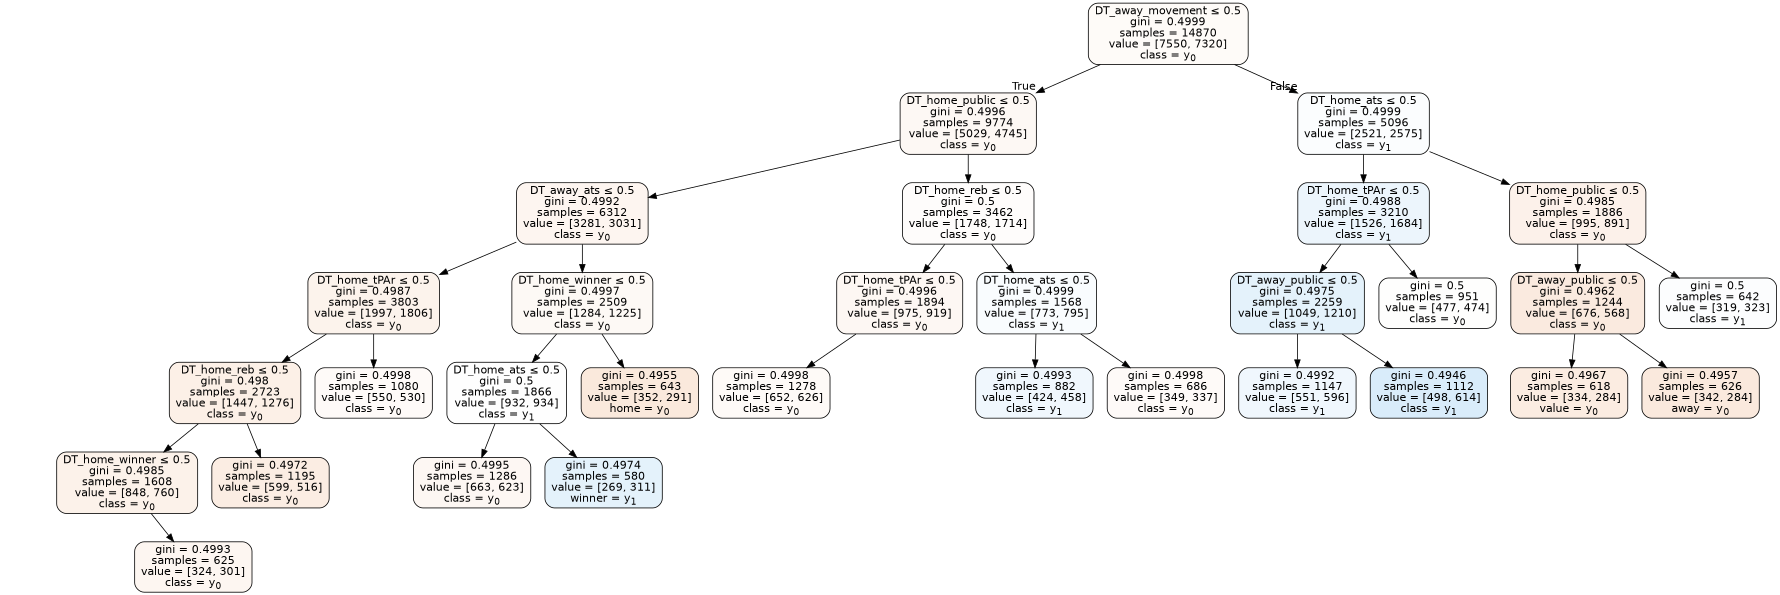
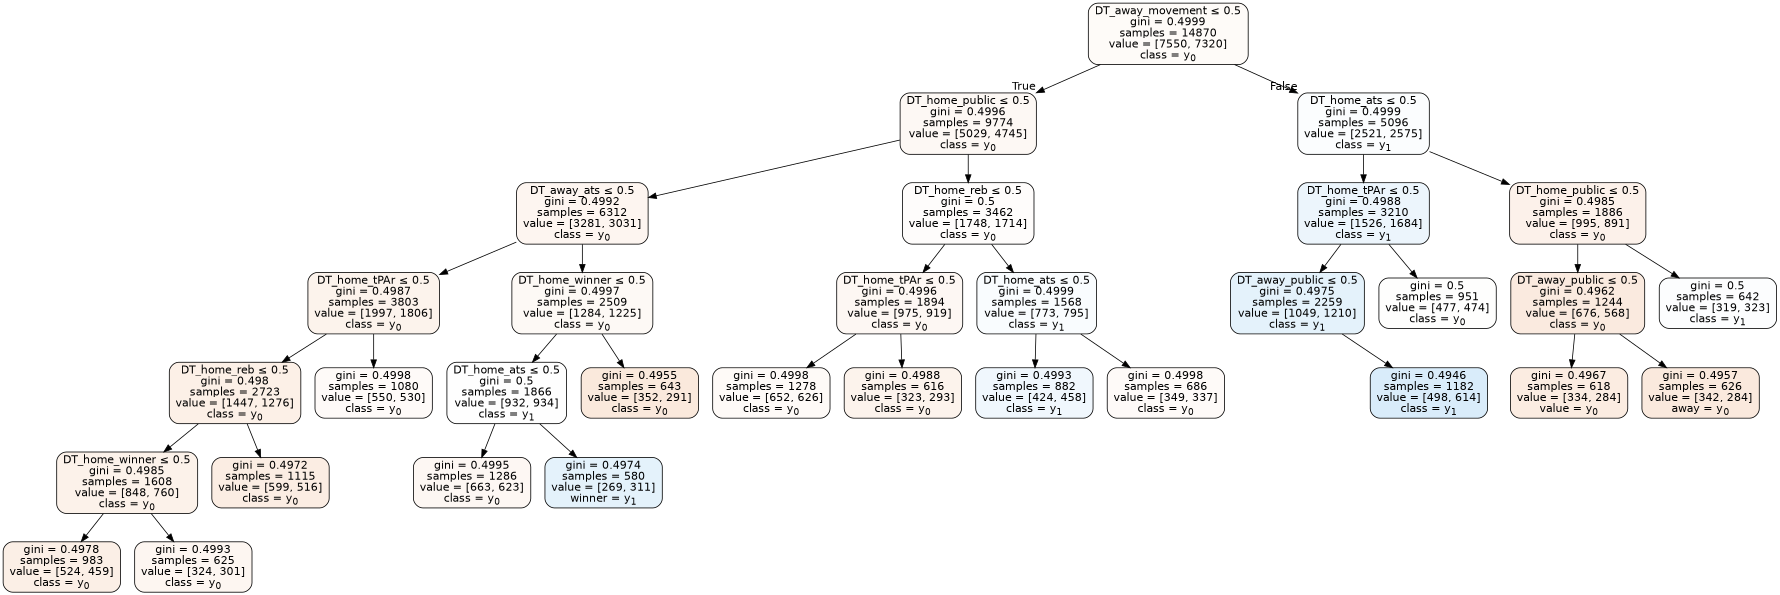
  digraph {
    node [color=black fillcolor="#e5813918" fontname=helvetica shape=box style="filled, rounded"]
    edge [fontname=helvetica]
    n1 [fillcolor="#e5813908" label=<DT_away_movement &le; 0.5<br/>gini = 0.4999<br/>samples = 14870<br/>value = [7550, 7320]<br/>class = y<SUB>0</SUB>>]
    n2 [fillcolor="#e581390e" label=<DT_home_public &le; 0.5<br/>gini = 0.4996<br/>samples = 9774<br/>value = [5029, 4745]<br/>class = y<SUB>0</SUB>>]
    n3 [fillcolor="#399de505" label=<DT_home_ats &le; 0.5<br/>gini = 0.4999<br/>samples = 5096<br/>value = [2521, 2575]<br/>class = y<SUB>1</SUB>>]
    n4 [fillcolor="#e5813913" label=<DT_away_ats &le; 0.5<br/>gini = 0.4992<br/>samples = 6312<br/>value = [3281, 3031]<br/>class = y<SUB>0</SUB>>]
    n5 [fillcolor="#e5813905" label=<DT_home_reb &le; 0.5<br/>gini = 0.5<br/>samples = 3462<br/>value = [1748, 1714]<br/>class = y<SUB>0</SUB>>]
    n6 [fillcolor="#399de518" label=<DT_home_tPAr &le; 0.5<br/>gini = 0.4988<br/>samples = 3210<br/>value = [1526, 1684]<br/>class = y<SUB>1</SUB>>]
    n7 [fillcolor="#e581391b" label=<DT_home_public &le; 0.5<br/>gini = 0.4985<br/>samples = 1886<br/>value = [995, 891]<br/>class = y<SUB>0</SUB>>]
    n8 [label=<DT_home_tPAr &le; 0.5<br/>gini = 0.4987<br/>samples = 3803<br/>value = [1997, 1806]<br/>class = y<SUB>0</SUB>>]
    n9 [fillcolor="#e581390c" label=<DT_home_winner &le; 0.5<br/>gini = 0.4997<br/>samples = 2509<br/>value = [1284, 1225]<br/>class = y<SUB>0</SUB>>]
    n10 [fillcolor="#e581390f" label=<DT_home_tPAr &le; 0.5<br/>gini = 0.4996<br/>samples = 1894<br/>value = [975, 919]<br/>class = y<SUB>0</SUB>>]
    n11 [fillcolor="#399de507" label=<DT_home_ats &le; 0.5<br/>gini = 0.4999<br/>samples = 1568<br/>value = [773, 795]<br/>class = y<SUB>1</SUB>>]
    n12 [fillcolor="#e581391e" label=<DT_home_reb &le; 0.5<br/>gini = 0.498<br/>samples = 2723<br/>value = [1447, 1276]<br/>class = y<SUB>0</SUB>>]
    n13 [fillcolor="#e5813909" label=<gini = 0.4998<br/>samples = 1080<br/>value = [550, 530]<br/>class = y<SUB>0</SUB>>]
    n14 [fillcolor="#399de501" label=<DT_home_ats &le; 0.5<br/>gini = 0.5<br/>samples = 1866<br/>value = [932, 934]<br/>class = y<SUB>1</SUB>>]
-   n15 [fillcolor="#e581392c" label=<gini = 0.4955<br/>samples = 643<br/>value = [352, 291]<br/>home = y<SUB>0</SUB>>]
+   n15 [fillcolor="#e581392c" label=<gini = 0.4955<br/>samples = 643<br/>value = [352, 291]<br/>class = y<SUB>0</SUB>>]
    n16 [fillcolor="#e581391a" label=<DT_home_winner &le; 0.5<br/>gini = 0.4985<br/>samples = 1608<br/>value = [848, 760]<br/>class = y<SUB>0</SUB>>]
-   n17 [fillcolor="#e5813923" label=<gini = 0.4972<br/>samples = 1195<br/>value = [599, 516]<br/>class = y<SUB>0</SUB>>]
+   n17 [fillcolor="#e5813923" label=<gini = 0.4972<br/>samples = 1115<br/>value = [599, 516]<br/>class = y<SUB>0</SUB>>]
+   n18 [fillcolor="#e5813920" label=<gini = 0.4978<br/>samples = 983<br/>value = [524, 459]<br/>class = y<SUB>0</SUB>>]
    n19 [fillcolor="#e5813912" label=<gini = 0.4993<br/>samples = 625<br/>value = [324, 301]<br/>class = y<SUB>0</SUB>>]
    n20 [fillcolor="#e581390f" label=<gini = 0.4995<br/>samples = 1286<br/>value = [663, 623]<br/>class = y<SUB>0</SUB>>]
    n21 [fillcolor="#399de522" label=<gini = 0.4974<br/>samples = 580<br/>value = [269, 311]<br/>winner = y<SUB>1</SUB>>]
    n22 [fillcolor="#e581390a" label=<gini = 0.4998<br/>samples = 1278<br/>value = [652, 626]<br/>class = y<SUB>0</SUB>>]
+   n23 [label=<gini = 0.4988<br/>samples = 616<br/>value = [323, 293]<br/>class = y<SUB>0</SUB>>]
    n24 [fillcolor="#399de513" label=<gini = 0.4993<br/>samples = 882<br/>value = [424, 458]<br/>class = y<SUB>1</SUB>>]
    n25 [fillcolor="#e5813909" label=<gini = 0.4998<br/>samples = 686<br/>value = [349, 337]<br/>class = y<SUB>0</SUB>>]
    n26 [fillcolor="#399de522" label=<DT_away_public &le; 0.5<br/>gini = 0.4975<br/>samples = 2259<br/>value = [1049, 1210]<br/>class = y<SUB>1</SUB>>]
    n27 [fillcolor="#e5813902" label=<gini = 0.5<br/>samples = 951<br/>value = [477, 474]<br/>class = y<SUB>0</SUB>>]
    n28 [fillcolor="#e5813929" label=<DT_away_public &le; 0.5<br/>gini = 0.4962<br/>samples = 1244<br/>value = [676, 568]<br/>class = y<SUB>0</SUB>>]
    n29 [fillcolor="#399de503" label=<gini = 0.5<br/>samples = 642<br/>value = [319, 323]<br/>class = y<SUB>1</SUB>>]
-   n30 [fillcolor="#399de513" label=<gini = 0.4992<br/>samples = 1147<br/>value = [551, 596]<br/>class = y<SUB>1</SUB>>]
-   n31 [fillcolor="#399de530" label=<gini = 0.4946<br/>samples = 1112<br/>value = [498, 614]<br/>class = y<SUB>1</SUB>>]
+   n31 [fillcolor="#399de530" label=<gini = 0.4946<br/>samples = 1182<br/>value = [498, 614]<br/>class = y<SUB>1</SUB>>]
    n32 [fillcolor="#e5813926" label=<gini = 0.4967<br/>samples = 618<br/>value = [334, 284]<br/>value = y<SUB>0</SUB>>]
    n33 [fillcolor="#e581392b" label=<gini = 0.4957<br/>samples = 626<br/>value = [342, 284]<br/>away = y<SUB>0</SUB>>]
    n1 -> n2 [headlabel=True labelangle=45 labeldistance=2.5]
    n1 -> n3 [headlabel=False labelangle=-45 labeldistance=2.5]
    n2 -> n4
    n2 -> n5
    n3 -> n6
    n3 -> n7
    n4 -> n8
    n4 -> n9
    n5 -> n10
    n5 -> n11
    n6 -> n26
    n6 -> n27
    n7 -> n28
    n7 -> n29
    n8 -> n12
    n8 -> n13
    n9 -> n14
    n9 -> n15
    n10 -> n22
+   n10 -> n23
    n11 -> n24
    n11 -> n25
    n12 -> n16
    n12 -> n17
    n14 -> n20
    n14 -> n21
+   n16 -> n18
    n16 -> n19
-   n26 -> n30
    n26 -> n31
    n28 -> n32
    n28 -> n33
  }
